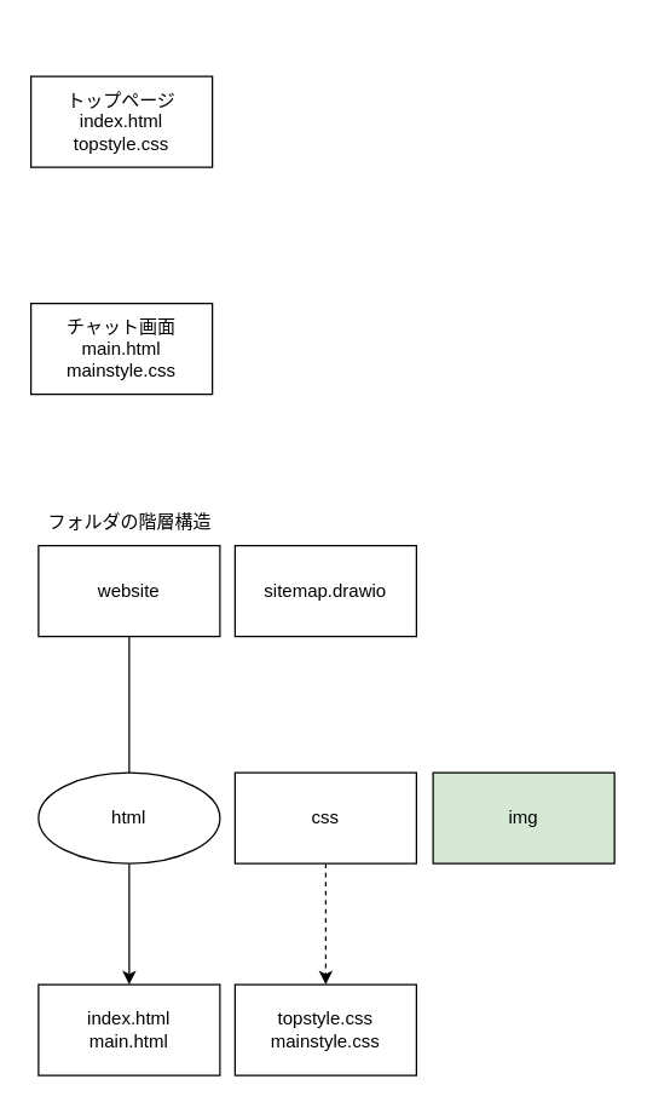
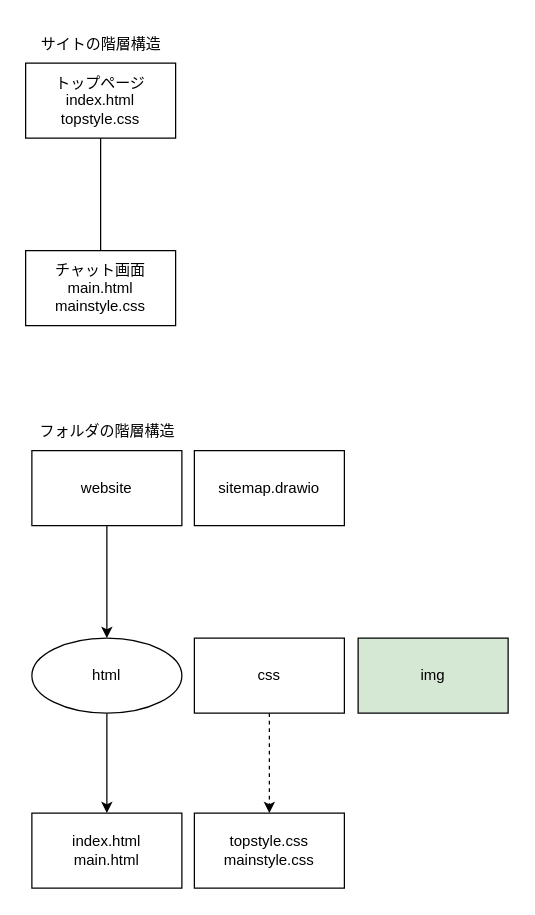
  <mxCell id="0" />
  <mxCell id="1" parent="0" />
  <mxCell id="2" value="トップページ&lt;br&gt;index.html&lt;br&gt;topstyle.css" style="rounded=0;whiteSpace=wrap;html=1;" parent="1" vertex="1"><mxGeometry x="20" y="50" width="120" height="60" as="geometry" /></mxCell>
  <mxCell id="3" value="チャット画面&lt;br&gt;main.html&lt;br&gt;mainstyle.css" style="rounded=0;whiteSpace=wrap;html=1;" parent="1" vertex="1"><mxGeometry x="20" y="200" width="120" height="60" as="geometry" /></mxCell>
+ <mxCell id="4" value="" style="endArrow=none;html=1;entryX=0.5;entryY=1;entryDx=0;entryDy=0;exitX=0.5;exitY=0;exitDx=0;exitDy=0;" parent="1" source="3" target="2" edge="1"><mxGeometry width="50" height="50" relative="1" as="geometry"><mxPoint x="55" y="180" as="sourcePoint" /><mxPoint x="105" y="130" as="targetPoint" /></mxGeometry></mxCell>
+ <mxCell id="5" value="サイトの階層構造" style="text;html=1;align=center;verticalAlign=middle;resizable=0;points=[];autosize=1;strokeColor=none;fillColor=none;" vertex="1" parent="1"><mxGeometry x="20" y="20" width="120" height="30" as="geometry" /></mxCell>
  <mxCell id="6" value="フォルダの階層構造" style="text;html=1;align=center;verticalAlign=middle;resizable=0;points=[];autosize=1;strokeColor=none;fillColor=none;" vertex="1" parent="1"><mxGeometry x="20" y="330" width="130" height="30" as="geometry" /></mxCell>
  <mxCell id="7" value="" style="edgeStyle=none;html=1;" edge="1" parent="1" source="8" target="15"><mxGeometry relative="1" as="geometry" /></mxCell>
  <mxCell id="8" value="html" style="ellipse;whiteSpace=wrap;html=1;" vertex="1" parent="1"><mxGeometry x="25" y="510" width="120" height="60" as="geometry" /></mxCell>
- <mxCell id="9" value="" style="edgeStyle=none;html=1;endArrow=none;" edge="1" source="10" target="8" parent="1"><mxGeometry relative="1" as="geometry" /></mxCell>
+ <mxCell id="9" value="" style="edgeStyle=none;html=1;" edge="1" source="10" target="8" parent="1"><mxGeometry relative="1" as="geometry" /></mxCell>
  <mxCell id="10" value="website" style="rounded=0;whiteSpace=wrap;html=1;" vertex="1" parent="1"><mxGeometry x="25" y="360" width="120" height="60" as="geometry" /></mxCell>
  <mxCell id="11" value="sitemap.drawio" style="rounded=0;whiteSpace=wrap;html=1;" vertex="1" parent="1"><mxGeometry x="155" y="360" width="120" height="60" as="geometry" /></mxCell>
  <mxCell id="12" value="" style="edgeStyle=none;html=1;dashed=1;" edge="1" parent="1" source="13" target="16"><mxGeometry relative="1" as="geometry" /></mxCell>
  <mxCell id="13" value="css" style="rounded=0;whiteSpace=wrap;html=1;" vertex="1" parent="1"><mxGeometry x="155" y="510" width="120" height="60" as="geometry" /></mxCell>
  <mxCell id="14" value="img" style="rounded=0;whiteSpace=wrap;html=1;fillColor=#d5e8d4;" vertex="1" parent="1"><mxGeometry x="286" y="510" width="120" height="60" as="geometry" /></mxCell>
  <mxCell id="15" value="index.html&lt;br&gt;main.html" style="rounded=0;whiteSpace=wrap;html=1;" vertex="1" parent="1"><mxGeometry x="25" y="650" width="120" height="60" as="geometry" /></mxCell>
  <mxCell id="16" value="topstyle.css&lt;br&gt;mainstyle.css" style="rounded=0;whiteSpace=wrap;html=1;" vertex="1" parent="1"><mxGeometry x="155" y="650" width="120" height="60" as="geometry" /></mxCell>
